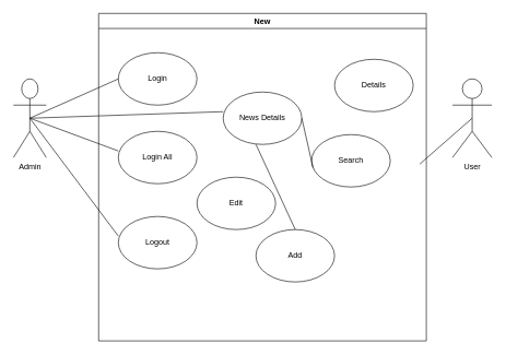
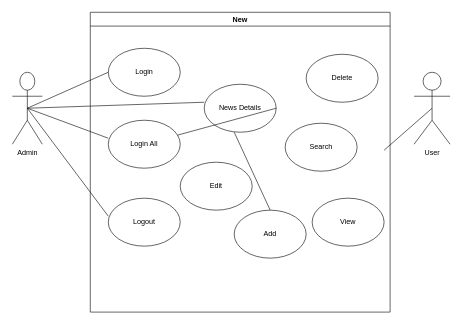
  <mxCell id="0" />
  <mxCell id="1" parent="0" />
  <mxCell id="2" value="New" style="swimlane;whiteSpace=wrap;html=1;" vertex="1" parent="1"><mxGeometry x="150" y="20" width="500" height="500" as="geometry" /></mxCell>
  <mxCell id="3" value="Login" style="ellipse;whiteSpace=wrap;html=1;" vertex="1" parent="2"><mxGeometry x="30" y="60" width="120" height="80" as="geometry" /></mxCell>
  <mxCell id="4" value="Login All" style="ellipse;whiteSpace=wrap;html=1;" vertex="1" parent="2"><mxGeometry x="30" y="180" width="120" height="80" as="geometry" /></mxCell>
  <mxCell id="5" value="Logout" style="ellipse;whiteSpace=wrap;html=1;" vertex="1" parent="2"><mxGeometry x="30" y="310" width="120" height="80" as="geometry" /></mxCell>
+ <mxCell id="6" value="View" style="ellipse;whiteSpace=wrap;html=1;" vertex="1" parent="2"><mxGeometry x="370" y="310" width="120" height="80" as="geometry" /></mxCell>
  <mxCell id="7" value="Search" style="ellipse;whiteSpace=wrap;html=1;" vertex="1" parent="2"><mxGeometry x="325" y="185" width="120" height="80" as="geometry" /></mxCell>
- <mxCell id="8" value="Details" style="ellipse;whiteSpace=wrap;html=1;" vertex="1" parent="2"><mxGeometry x="360" y="70" width="120" height="80" as="geometry" /></mxCell>
+ <mxCell id="8" value="Delete" style="ellipse;whiteSpace=wrap;html=1;" vertex="1" parent="2"><mxGeometry x="360" y="70" width="120" height="80" as="geometry" /></mxCell>
  <mxCell id="9" value="Add" style="ellipse;whiteSpace=wrap;html=1;" vertex="1" parent="2"><mxGeometry x="240" y="330" width="120" height="80" as="geometry" /></mxCell>
  <mxCell id="10" value="News Details" style="ellipse;whiteSpace=wrap;html=1;" vertex="1" parent="2"><mxGeometry x="190" y="120" width="120" height="80" as="geometry" /></mxCell>
  <mxCell id="11" value="Edit" style="ellipse;whiteSpace=wrap;html=1;" vertex="1" parent="2"><mxGeometry x="150" y="250" width="120" height="80" as="geometry" /></mxCell>
- <mxCell id="12" value="" style="endArrow=none;html=1;rounded=0;exitX=1;exitY=0.5;exitDx=0;exitDy=0;entryX=0.017;entryY=0.63;entryDx=0;entryDy=0;entryPerimeter=0;" edge="1" parent="2" source="10" target="7"><mxGeometry width="50" height="50" relative="1" as="geometry"><mxPoint x="310" y="400" as="sourcePoint" /><mxPoint x="360" y="350" as="targetPoint" /></mxGeometry></mxCell>
+ <mxCell id="12" value="" style="endArrow=none;html=1;rounded=0;exitX=1;exitY=0.5;exitDx=0;exitDy=0;" edge="1" parent="2" source="10" target="4"><mxGeometry width="50" height="50" relative="1" as="geometry"><mxPoint x="310" y="400" as="sourcePoint" /><mxPoint x="360" y="350" as="targetPoint" /></mxGeometry></mxCell>
  <mxCell id="13" value="" style="endArrow=none;html=1;rounded=0;entryX=0.5;entryY=0;entryDx=0;entryDy=0;" edge="1" parent="2" target="9"><mxGeometry width="50" height="50" relative="1" as="geometry"><mxPoint x="240" y="200" as="sourcePoint" /><mxPoint x="300" y="200" as="targetPoint" /></mxGeometry></mxCell>
  <mxCell id="14" value="" style="endArrow=none;html=1;rounded=0;exitX=0.5;exitY=0.5;exitDx=0;exitDy=0;exitPerimeter=0;" edge="1" parent="2" source="16"><mxGeometry width="50" height="50" relative="1" as="geometry"><mxPoint x="140" y="200" as="sourcePoint" /><mxPoint x="190" y="150" as="targetPoint" /></mxGeometry></mxCell>
  <mxCell id="15" value="" style="endArrow=none;html=1;rounded=0;entryX=0.5;entryY=0.5;entryDx=0;entryDy=0;entryPerimeter=0;" edge="1" parent="2" target="17"><mxGeometry width="50" height="50" relative="1" as="geometry"><mxPoint x="490" y="230" as="sourcePoint" /><mxPoint x="540" y="180" as="targetPoint" /></mxGeometry></mxCell>
  <mxCell id="16" value="Admin" style="shape=umlActor;verticalLabelPosition=bottom;verticalAlign=top;html=1;outlineConnect=0;" vertex="1" parent="1"><mxGeometry x="20" y="120" width="50" height="120" as="geometry" /></mxCell>
  <mxCell id="17" value="User" style="shape=umlActor;verticalLabelPosition=bottom;verticalAlign=top;html=1;outlineConnect=0;" vertex="1" parent="1"><mxGeometry x="690" y="120" width="60" height="120" as="geometry" /></mxCell>
  <mxCell id="18" value="" style="endArrow=none;html=1;rounded=0;exitX=0.5;exitY=0.5;exitDx=0;exitDy=0;exitPerimeter=0;" edge="1" parent="1" source="16"><mxGeometry width="50" height="50" relative="1" as="geometry"><mxPoint x="130" y="170" as="sourcePoint" /><mxPoint x="180" y="120" as="targetPoint" /></mxGeometry></mxCell>
  <mxCell id="19" value="" style="endArrow=none;html=1;rounded=0;exitX=0.5;exitY=0.5;exitDx=0;exitDy=0;exitPerimeter=0;" edge="1" parent="1" source="16"><mxGeometry width="50" height="50" relative="1" as="geometry"><mxPoint x="130" y="280" as="sourcePoint" /><mxPoint x="180" y="230" as="targetPoint" /></mxGeometry></mxCell>
  <mxCell id="20" value="" style="endArrow=none;html=1;rounded=0;exitX=0.5;exitY=0.5;exitDx=0;exitDy=0;exitPerimeter=0;" edge="1" parent="1" source="16"><mxGeometry width="50" height="50" relative="1" as="geometry"><mxPoint x="50" y="180" as="sourcePoint" /><mxPoint x="180" y="360" as="targetPoint" /></mxGeometry></mxCell>
